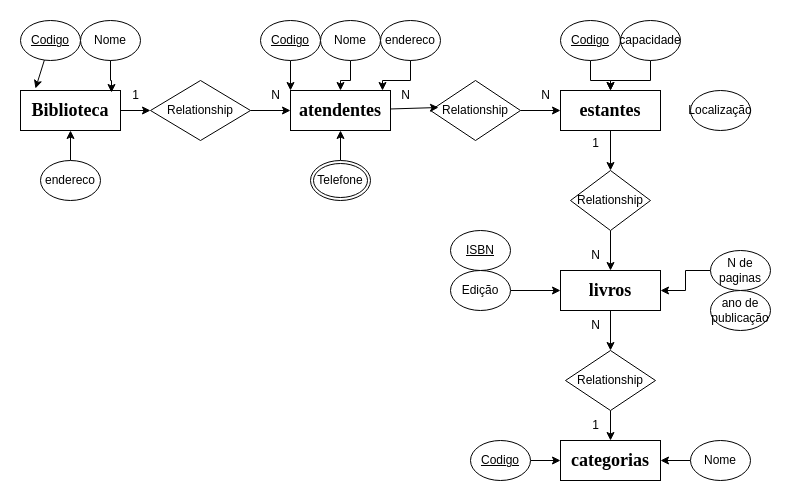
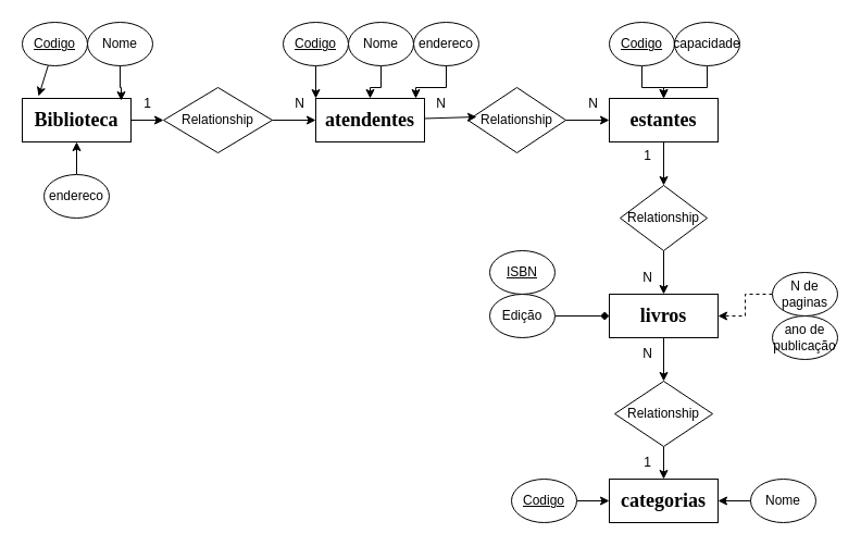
  <mxCell id="0" />
  <mxCell id="1" parent="0" />
  <mxCell id="2" value="&lt;span style=&quot;font-family: Calibri; font-weight: bold;&quot;&gt;&lt;font style=&quot;font-size: 18px;&quot;&gt;categorias&lt;/font&gt;&lt;/span&gt;" style="whiteSpace=wrap;html=1;align=center;" vertex="1" parent="1"><mxGeometry x="560" y="440" width="100" height="40" as="geometry" /></mxCell>
  <mxCell id="3" style="edgeStyle=orthogonalEdgeStyle;rounded=0;orthogonalLoop=1;jettySize=auto;html=1;entryX=0.5;entryY=0;entryDx=0;entryDy=0;" edge="1" parent="1" source="4" target="19"><mxGeometry relative="1" as="geometry" /></mxCell>
  <mxCell id="4" value="&lt;span style=&quot;font-family: Calibri; font-weight: bold;&quot;&gt;&lt;font style=&quot;font-size: 18px;&quot;&gt;livros&lt;/font&gt;&lt;/span&gt;" style="whiteSpace=wrap;html=1;align=center;" vertex="1" parent="1"><mxGeometry x="560" y="270" width="100" height="40" as="geometry" /></mxCell>
  <mxCell id="5" style="edgeStyle=orthogonalEdgeStyle;rounded=0;orthogonalLoop=1;jettySize=auto;html=1;" edge="1" parent="1" source="6" target="21"><mxGeometry relative="1" as="geometry" /></mxCell>
  <mxCell id="6" value="&lt;span style=&quot;font-family: Calibri; font-weight: bold;&quot;&gt;&lt;font style=&quot;font-size: 18px;&quot;&gt;estantes&lt;/font&gt;&lt;/span&gt;" style="whiteSpace=wrap;html=1;align=center;" vertex="1" parent="1"><mxGeometry x="560" y="90" width="100" height="40" as="geometry" /></mxCell>
  <mxCell id="7" value="&lt;span style=&quot;font-family: Calibri; font-weight: bold;&quot;&gt;&lt;font style=&quot;font-size: 18px;&quot;&gt;atendentes&lt;/font&gt;&lt;/span&gt;" style="whiteSpace=wrap;html=1;align=center;" vertex="1" parent="1"><mxGeometry x="290" y="90" width="100" height="40" as="geometry" /></mxCell>
  <mxCell id="8" style="edgeStyle=orthogonalEdgeStyle;rounded=0;orthogonalLoop=1;jettySize=auto;html=1;" edge="1" parent="1" source="9" target="25"><mxGeometry relative="1" as="geometry" /></mxCell>
  <mxCell id="9" value="&lt;span style=&quot;font-family: Calibri; font-weight: bold;&quot;&gt;&lt;font style=&quot;font-size: 18px;&quot;&gt;Biblioteca&lt;/font&gt;&lt;/span&gt;" style="whiteSpace=wrap;html=1;align=center;" vertex="1" parent="1"><mxGeometry x="20" y="90" width="100" height="40" as="geometry" /></mxCell>
  <mxCell id="10" value="endereco" style="ellipse;whiteSpace=wrap;html=1;align=center;" vertex="1" parent="1"><mxGeometry x="380" width="60" height="40" as="geometry" y="20" /></mxCell>
  <mxCell id="11" style="edgeStyle=orthogonalEdgeStyle;rounded=0;orthogonalLoop=1;jettySize=auto;html=1;" edge="1" parent="1" source="12" target="7"><mxGeometry relative="1" as="geometry" /></mxCell>
  <mxCell id="12" value="Nome" style="ellipse;whiteSpace=wrap;html=1;align=center;" vertex="1" parent="1"><mxGeometry x="320" width="60" height="40" as="geometry" y="20" /></mxCell>
  <mxCell id="13" style="edgeStyle=orthogonalEdgeStyle;rounded=0;orthogonalLoop=1;jettySize=auto;html=1;entryX=0;entryY=0;entryDx=0;entryDy=0;" edge="1" parent="1" source="14" target="7"><mxGeometry relative="1" as="geometry" /></mxCell>
  <mxCell id="14" value="&lt;u&gt;Codigo&lt;/u&gt;" style="ellipse;whiteSpace=wrap;html=1;align=center;" vertex="1" parent="1"><mxGeometry x="260" width="60" height="40" as="geometry" y="20" /></mxCell>
- <mxCell id="15" style="edgeStyle=orthogonalEdgeStyle;rounded=0;orthogonalLoop=1;jettySize=auto;html=1;entryX=0.5;entryY=1;entryDx=0;entryDy=0;" edge="1" parent="1" source="16" target="7"><mxGeometry relative="1" as="geometry" /></mxCell>
- <mxCell id="16" value="Telefone" style="ellipse;shape=doubleEllipse;margin=3;whiteSpace=wrap;html=1;align=center;" vertex="1" parent="1"><mxGeometry x="310" y="160" width="60" height="40" as="geometry" /></mxCell>
  <mxCell id="17" style="edgeStyle=orthogonalEdgeStyle;rounded=0;orthogonalLoop=1;jettySize=auto;html=1;entryX=0.92;entryY=0;entryDx=0;entryDy=0;entryPerimeter=0;" edge="1" parent="1" source="10" target="7"><mxGeometry relative="1" as="geometry" /></mxCell>
  <mxCell id="18" style="edgeStyle=orthogonalEdgeStyle;rounded=0;orthogonalLoop=1;jettySize=auto;html=1;exitX=0.5;exitY=1;exitDx=0;exitDy=0;" edge="1" parent="1" source="19" target="2"><mxGeometry relative="1" as="geometry" /></mxCell>
  <mxCell id="19" value="Relationship" style="shape=rhombus;perimeter=rhombusPerimeter;whiteSpace=wrap;html=1;align=center;" vertex="1" parent="1"><mxGeometry x="565" y="350" width="90" height="60" as="geometry" /></mxCell>
  <mxCell id="20" style="edgeStyle=orthogonalEdgeStyle;rounded=0;orthogonalLoop=1;jettySize=auto;html=1;" edge="1" parent="1" source="21" target="4"><mxGeometry relative="1" as="geometry" /></mxCell>
  <mxCell id="21" value="Relationship" style="shape=rhombus;perimeter=rhombusPerimeter;whiteSpace=wrap;html=1;align=center;" vertex="1" parent="1"><mxGeometry x="570" y="170" width="80" height="60" as="geometry" /></mxCell>
  <mxCell id="22" style="edgeStyle=orthogonalEdgeStyle;rounded=0;orthogonalLoop=1;jettySize=auto;html=1;entryX=0;entryY=0.5;entryDx=0;entryDy=0;" edge="1" parent="1" source="23" target="6"><mxGeometry relative="1" as="geometry" /></mxCell>
  <mxCell id="23" value="Relationship" style="shape=rhombus;perimeter=rhombusPerimeter;whiteSpace=wrap;html=1;align=center;" vertex="1" parent="1"><mxGeometry x="430" y="80" width="90" height="60" as="geometry" /></mxCell>
  <mxCell id="24" style="edgeStyle=orthogonalEdgeStyle;rounded=0;orthogonalLoop=1;jettySize=auto;html=1;entryX=0;entryY=0.5;entryDx=0;entryDy=0;" edge="1" parent="1" source="25" target="7"><mxGeometry relative="1" as="geometry" /></mxCell>
  <mxCell id="25" value="Relationship" style="shape=rhombus;perimeter=rhombusPerimeter;whiteSpace=wrap;html=1;align=center;" vertex="1" parent="1"><mxGeometry x="150" y="80" width="100" height="60" as="geometry" /></mxCell>
  <mxCell id="26" style="rounded=0;orthogonalLoop=1;jettySize=auto;html=1;entryX=0.089;entryY=0.45;entryDx=0;entryDy=0;entryPerimeter=0;" edge="1" parent="1" source="7" target="23"><mxGeometry relative="1" as="geometry" /></mxCell>
  <mxCell id="27" style="edgeStyle=orthogonalEdgeStyle;rounded=0;orthogonalLoop=1;jettySize=auto;html=1;" edge="1" parent="1" source="28" target="6"><mxGeometry relative="1" as="geometry" /></mxCell>
  <mxCell id="28" value="&lt;u&gt;Codigo&lt;/u&gt;" style="ellipse;whiteSpace=wrap;html=1;align=center;" vertex="1" parent="1"><mxGeometry x="560" width="60" height="40" as="geometry" y="20" /></mxCell>
- <mxCell id="29" value="Localização" style="ellipse;whiteSpace=wrap;html=1;align=center;" vertex="1" parent="1"><mxGeometry x="690" y="90" width="60" height="40" as="geometry" /></mxCell>
  <mxCell id="30" style="edgeStyle=orthogonalEdgeStyle;rounded=0;orthogonalLoop=1;jettySize=auto;html=1;" edge="1" parent="1" source="31" target="6"><mxGeometry relative="1" as="geometry" /></mxCell>
  <mxCell id="31" value="capacidade" style="ellipse;whiteSpace=wrap;html=1;align=center;" vertex="1" parent="1"><mxGeometry x="620" width="60" height="40" as="geometry" y="20" /></mxCell>
  <mxCell id="32" style="edgeStyle=orthogonalEdgeStyle;rounded=0;orthogonalLoop=1;jettySize=auto;html=1;" edge="1" parent="1" source="33" target="35"><mxGeometry relative="1" as="geometry" /></mxCell>
  <mxCell id="33" value="&lt;u&gt;ISBN&lt;/u&gt;" style="ellipse;whiteSpace=wrap;html=1;align=center;" vertex="1" parent="1"><mxGeometry x="450" y="230" width="60" height="40" as="geometry" /></mxCell>
- <mxCell id="34" style="edgeStyle=orthogonalEdgeStyle;rounded=0;orthogonalLoop=1;jettySize=auto;html=1;entryX=0;entryY=0.5;entryDx=0;entryDy=0;" edge="1" parent="1" source="35" target="4"><mxGeometry relative="1" as="geometry" /></mxCell>
+ <mxCell id="34" style="edgeStyle=orthogonalEdgeStyle;rounded=0;orthogonalLoop=1;jettySize=auto;html=1;entryX=0;entryY=0.5;entryDx=0;entryDy=0;endArrow=diamond;" edge="1" parent="1" source="35" target="4"><mxGeometry relative="1" as="geometry" /></mxCell>
  <mxCell id="35" value="Edição" style="ellipse;whiteSpace=wrap;html=1;align=center;" vertex="1" parent="1"><mxGeometry x="450" y="270" width="60" height="40" as="geometry" /></mxCell>
  <mxCell id="36" style="edgeStyle=orthogonalEdgeStyle;rounded=0;orthogonalLoop=1;jettySize=auto;html=1;" edge="1" parent="1" source="37" target="39"><mxGeometry relative="1" as="geometry" /></mxCell>
  <mxCell id="37" value="ano de publicação" style="ellipse;whiteSpace=wrap;html=1;align=center;" vertex="1" parent="1"><mxGeometry x="710" y="290" width="60" height="40" as="geometry" /></mxCell>
- <mxCell id="38" style="edgeStyle=orthogonalEdgeStyle;rounded=0;orthogonalLoop=1;jettySize=auto;html=1;" edge="1" parent="1" source="39" target="4"><mxGeometry relative="1" as="geometry" /></mxCell>
+ <mxCell id="38" style="edgeStyle=orthogonalEdgeStyle;rounded=0;orthogonalLoop=1;jettySize=auto;html=1;dashed=1;" edge="1" parent="1" source="39" target="4"><mxGeometry relative="1" as="geometry" /></mxCell>
  <mxCell id="39" value="N de paginas" style="ellipse;whiteSpace=wrap;html=1;align=center;" vertex="1" parent="1"><mxGeometry x="710" y="250" width="60" height="40" as="geometry" /></mxCell>
  <mxCell id="40" style="edgeStyle=orthogonalEdgeStyle;rounded=0;orthogonalLoop=1;jettySize=auto;html=1;" edge="1" parent="1" source="41" target="2"><mxGeometry relative="1" as="geometry" /></mxCell>
  <mxCell id="41" value="&lt;u&gt;Codigo&lt;/u&gt;" style="ellipse;whiteSpace=wrap;html=1;align=center;" vertex="1" parent="1"><mxGeometry x="470" y="440" width="60" height="40" as="geometry" /></mxCell>
  <mxCell id="42" style="edgeStyle=orthogonalEdgeStyle;rounded=0;orthogonalLoop=1;jettySize=auto;html=1;entryX=1;entryY=0.5;entryDx=0;entryDy=0;" edge="1" parent="1" source="43" target="2"><mxGeometry relative="1" as="geometry" /></mxCell>
  <mxCell id="43" value="Nome" style="ellipse;whiteSpace=wrap;html=1;align=center;" vertex="1" parent="1"><mxGeometry x="690" y="440" width="60" height="40" as="geometry" /></mxCell>
  <mxCell id="44" value="&lt;u&gt;Codigo&lt;/u&gt;" style="ellipse;whiteSpace=wrap;html=1;align=center;" vertex="1" parent="1"><mxGeometry x="20" width="60" height="40" as="geometry" y="20" /></mxCell>
  <mxCell id="45" value="Nome" style="ellipse;whiteSpace=wrap;html=1;align=center;" vertex="1" parent="1"><mxGeometry x="80" width="60" height="40" as="geometry" y="20" /></mxCell>
  <mxCell id="46" style="edgeStyle=orthogonalEdgeStyle;rounded=0;orthogonalLoop=1;jettySize=auto;html=1;entryX=0.91;entryY=0.05;entryDx=0;entryDy=0;entryPerimeter=0;" edge="1" parent="1" source="45" target="9"><mxGeometry relative="1" as="geometry" /></mxCell>
  <mxCell id="47" style="edgeStyle=orthogonalEdgeStyle;rounded=0;orthogonalLoop=1;jettySize=auto;html=1;" edge="1" parent="1" source="48" target="9"><mxGeometry relative="1" as="geometry" /></mxCell>
  <mxCell id="48" value="endereco" style="ellipse;whiteSpace=wrap;html=1;align=center;" vertex="1" parent="1"><mxGeometry x="40" y="160" width="60" height="40" as="geometry" /></mxCell>
  <mxCell id="49" style="rounded=0;orthogonalLoop=1;jettySize=auto;html=1;entryX=0.15;entryY=-0.05;entryDx=0;entryDy=0;entryPerimeter=0;" edge="1" parent="1" source="44" target="9"><mxGeometry relative="1" as="geometry" /></mxCell>
  <mxCell id="50" value="N" style="text;html=1;align=center;verticalAlign=middle;resizable=0;points=[];autosize=1;strokeColor=none;fillColor=none;" vertex="1" parent="1"><mxGeometry x="260" y="80" width="30" height="30" as="geometry" /></mxCell>
  <mxCell id="51" value="1" style="text;html=1;align=center;verticalAlign=middle;resizable=0;points=[];autosize=1;strokeColor=none;fillColor=none;" vertex="1" parent="1"><mxGeometry x="120" y="80" width="30" height="30" as="geometry" /></mxCell>
  <mxCell id="52" value="N" style="text;html=1;align=center;verticalAlign=middle;resizable=0;points=[];autosize=1;strokeColor=none;fillColor=none;" vertex="1" parent="1"><mxGeometry x="390" y="80" width="30" height="30" as="geometry" /></mxCell>
  <mxCell id="53" value="N" style="text;html=1;align=center;verticalAlign=middle;resizable=0;points=[];autosize=1;strokeColor=none;fillColor=none;" vertex="1" parent="1"><mxGeometry x="530" y="80" width="30" height="30" as="geometry" /></mxCell>
  <mxCell id="54" value="N" style="text;html=1;align=center;verticalAlign=middle;resizable=0;points=[];autosize=1;strokeColor=none;fillColor=none;" vertex="1" parent="1"><mxGeometry x="580" y="240" width="30" height="30" as="geometry" /></mxCell>
  <mxCell id="55" value="1" style="text;html=1;align=center;verticalAlign=middle;resizable=0;points=[];autosize=1;strokeColor=none;fillColor=none;" vertex="1" parent="1"><mxGeometry x="580" y="128" width="30" height="30" as="geometry" /></mxCell>
  <mxCell id="56" value="1" style="text;html=1;align=center;verticalAlign=middle;resizable=0;points=[];autosize=1;strokeColor=none;fillColor=none;" vertex="1" parent="1"><mxGeometry x="580" y="410" width="30" height="30" as="geometry" /></mxCell>
  <mxCell id="57" value="N" style="text;html=1;align=center;verticalAlign=middle;resizable=0;points=[];autosize=1;strokeColor=none;fillColor=none;" vertex="1" parent="1"><mxGeometry x="580" y="310" width="30" height="30" as="geometry" /></mxCell>
